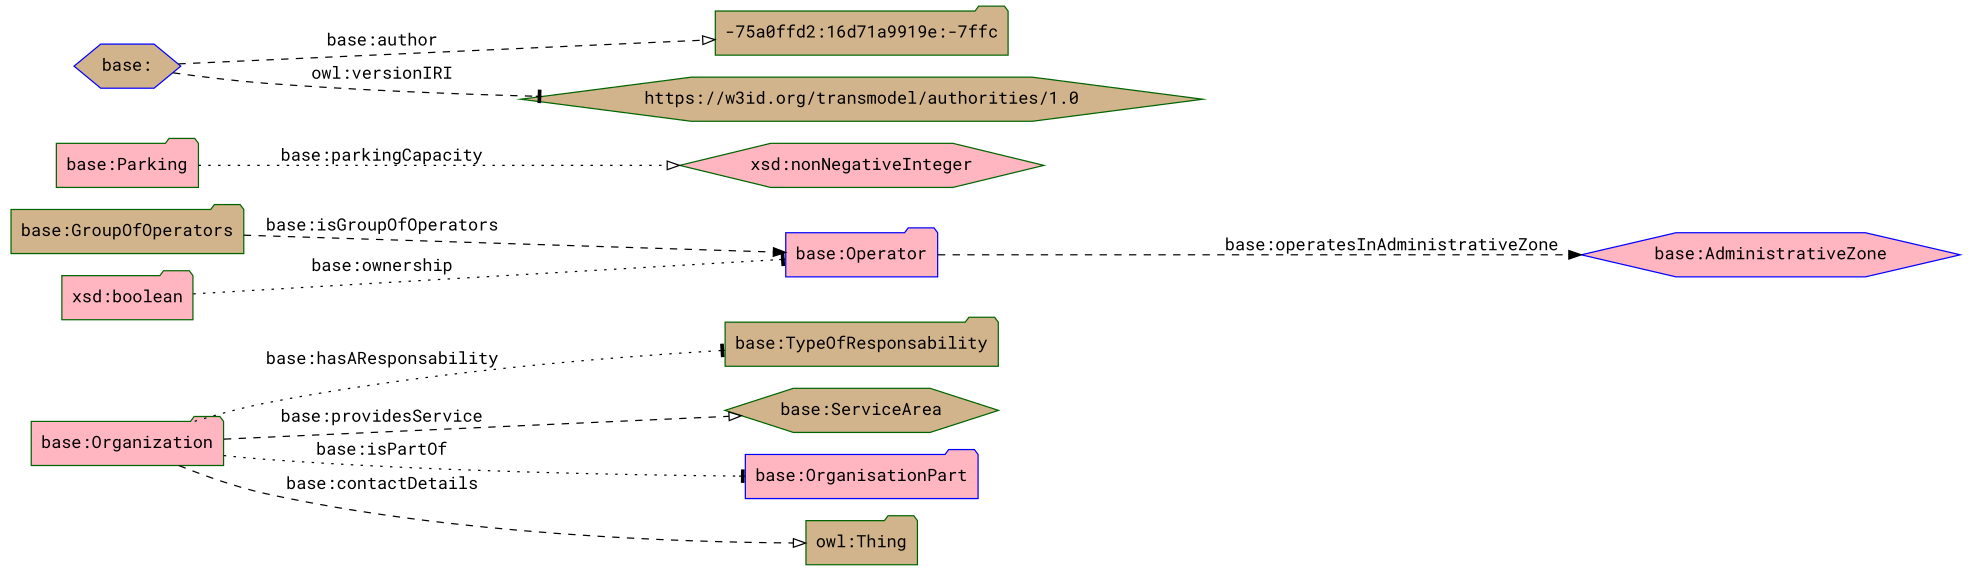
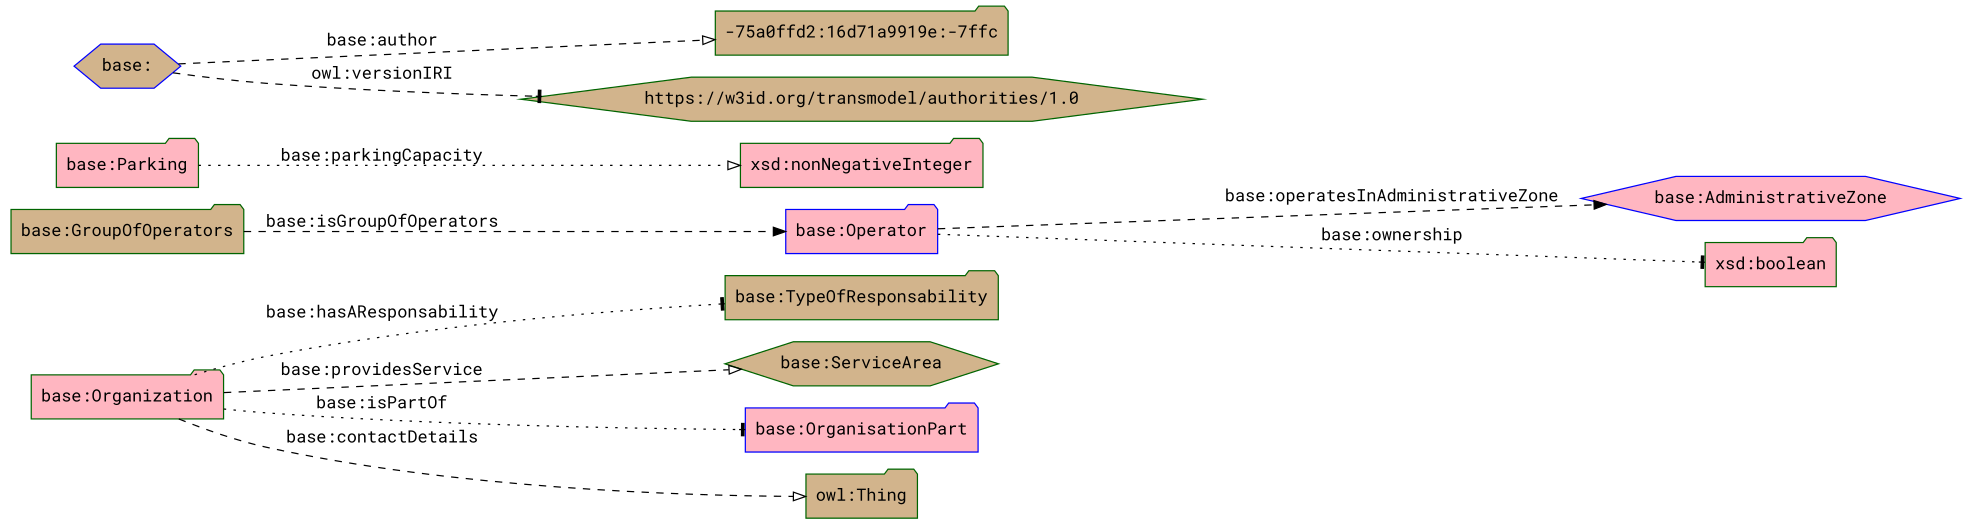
  digraph {
    fontname="Roboto Mono"
    rankdir=LR
    node [color=darkgreen fillcolor=tan fontname="Roboto Mono" shape=folder style=filled]
    edge [arrowhead=tee fontname="Roboto Mono" style=dashed]
    "base:TypeOfResponsability"
    "base:Organization" [fillcolor=lightpink]
    "base:ServiceArea" [shape=hexagon]
    "base:OrganisationPart" [color=blue fillcolor=lightpink]
    "owl:Thing"
    "base:GroupOfOperators"
    "base:Operator" [color=blue fillcolor=lightpink]
    "base:AdministrativeZone" [color=blue fillcolor=lightpink shape=hexagon]
    "xsd:boolean" [fillcolor=lightpink]
    "base:Parking" [fillcolor=lightpink]
-   "xsd:nonNegativeInteger" [fillcolor=lightpink shape=hexagon]
+   "xsd:nonNegativeInteger" [fillcolor=lightpink]
    "base:" [color=blue shape=hexagon]
    "-75a0ffd2:16d71a9919e:-7ffc"
    "https://w3id.org/transmodel/authorities/1.0" [shape=hexagon]
    "base:Organization" -> "base:TypeOfResponsability" [label="base:hasAResponsability" style=dotted]
    "base:Organization" -> "base:ServiceArea" [arrowhead=onormal label="base:providesService"]
    "base:Organization" -> "base:OrganisationPart" [label="base:isPartOf" style=dotted]
    "base:Organization" -> "owl:Thing" [arrowhead=onormal label="base:contactDetails"]
    "base:GroupOfOperators" -> "base:Operator" [arrowhead=normal label="base:isGroupOfOperators"]
    "base:Operator" -> "base:AdministrativeZone" [arrowhead=normal label="base:operatesInAdministrativeZone"]
-   "xsd:boolean" -> "base:Operator" [label="base:ownership" style=dotted]
+   "base:Operator" -> "xsd:boolean" [label="base:ownership" style=dotted]
    "base:Parking" -> "xsd:nonNegativeInteger" [arrowhead=onormal label="base:parkingCapacity" style=dotted]
    "base:" -> "-75a0ffd2:16d71a9919e:-7ffc" [arrowhead=onormal label="base:author"]
    "base:" -> "https://w3id.org/transmodel/authorities/1.0" [label="owl:versionIRI"]
  }
